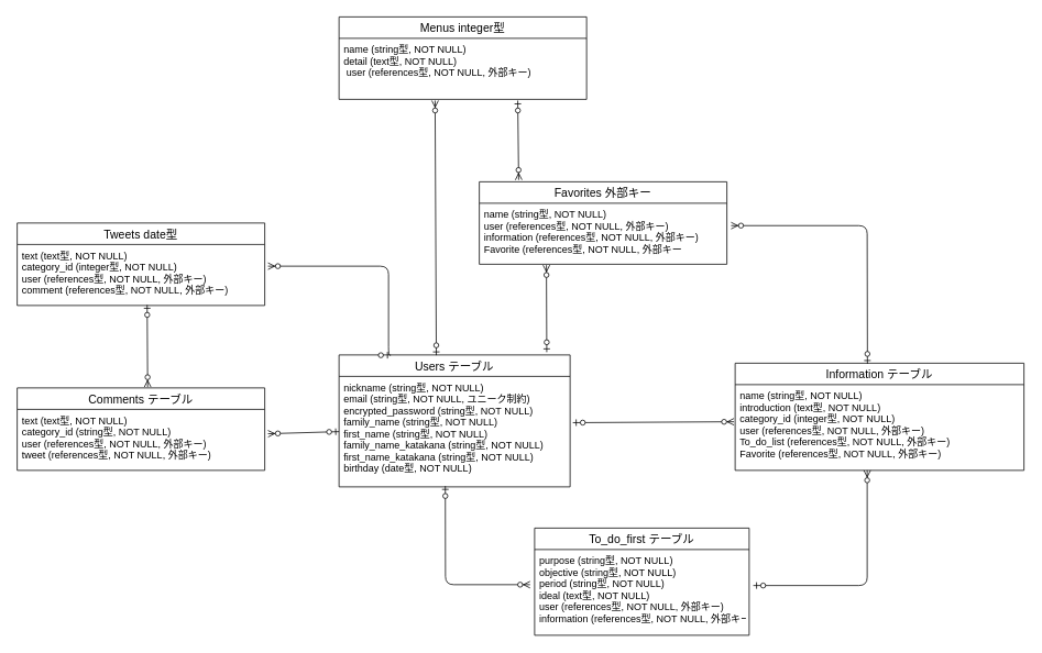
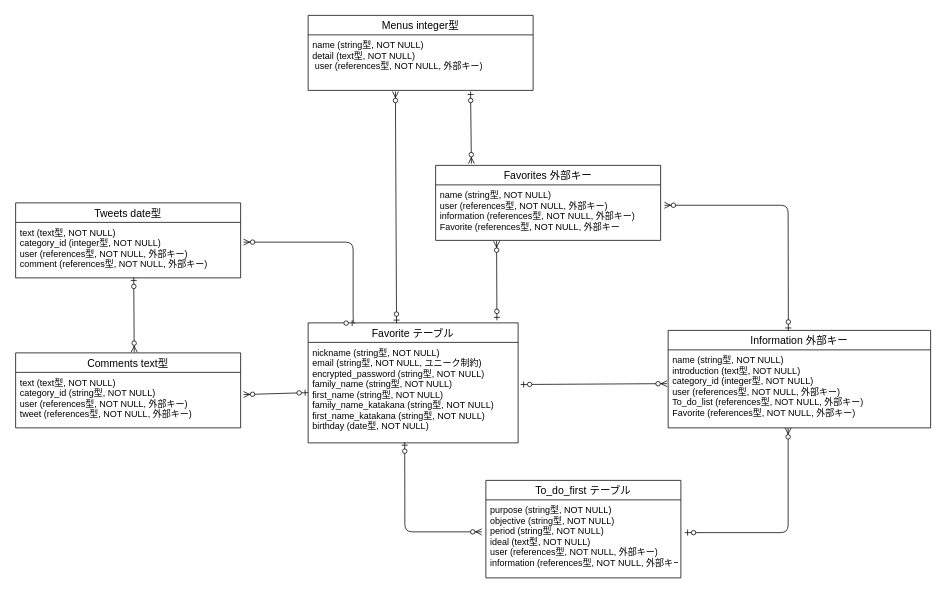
  <mxCell id="0" />
  <mxCell id="1" parent="0" />
  <mxCell id="2" value="" style="group" parent="1" vertex="1" connectable="0"><mxGeometry x="20" y="220" width="1220" height="550" as="geometry" /></mxCell>
- <mxCell id="3" value="Comments テーブル" style="swimlane;fontStyle=0;childLayout=stackLayout;horizontal=1;startSize=26;horizontalStack=0;resizeParent=1;resizeParentMax=0;resizeLast=0;collapsible=1;marginBottom=0;align=center;fontSize=14;" parent="2" vertex="1"><mxGeometry y="250" width="300" height="100" as="geometry" /></mxCell>
+ <mxCell id="3" value="Comments text型" style="swimlane;fontStyle=0;childLayout=stackLayout;horizontal=1;startSize=26;horizontalStack=0;resizeParent=1;resizeParentMax=0;resizeLast=0;collapsible=1;marginBottom=0;align=center;fontSize=14;" parent="2" vertex="1"><mxGeometry y="250" width="300" height="100" as="geometry" /></mxCell>
  <mxCell id="4" value="text (text型, NOT NULL)&#10;category_id (string型, NOT NULL)&#10;user (references型, NOT NULL, 外部キー)&#10;tweet (references型, NOT NULL, 外部キー)" style="text;strokeColor=none;fillColor=none;spacingLeft=4;spacingRight=4;overflow=hidden;rotatable=0;points=[[0,0.5],[1,0.5]];portConstraint=eastwest;fontSize=12;" parent="3" vertex="1"><mxGeometry y="26" width="300" height="74" as="geometry" /></mxCell>
  <mxCell id="5" value="Favorites 外部キー" style="swimlane;fontStyle=0;childLayout=stackLayout;horizontal=1;startSize=26;horizontalStack=0;resizeParent=1;resizeParentMax=0;resizeLast=0;collapsible=1;marginBottom=0;align=center;fontSize=14;" parent="2" vertex="1"><mxGeometry x="560" width="300" height="100" as="geometry" /></mxCell>
  <mxCell id="6" value="name (string型, NOT NULL)&#10;user (references型, NOT NULL, 外部キー)&#10;information (references型, NOT NULL, 外部キー)&#10;Favorite (references型, NOT NULL, 外部キー " style="text;strokeColor=none;fillColor=none;spacingLeft=4;spacingRight=4;overflow=hidden;rotatable=0;points=[[0,0.5],[1,0.5]];portConstraint=eastwest;fontSize=12;" parent="5" vertex="1"><mxGeometry y="26" width="300" height="74" as="geometry" /></mxCell>
  <mxCell id="7" value="Tweets date型" style="swimlane;fontStyle=0;childLayout=stackLayout;horizontal=1;startSize=26;horizontalStack=0;resizeParent=1;resizeParentMax=0;resizeLast=0;collapsible=1;marginBottom=0;align=center;fontSize=14;" parent="2" vertex="1"><mxGeometry y="50" width="300" height="100" as="geometry" /></mxCell>
  <mxCell id="8" value="text (text型, NOT NULL)&#10;category_id (integer型, NOT NULL)&#10;user (references型, NOT NULL, 外部キー)&#10;comment (references型, NOT NULL, 外部キー)" style="text;strokeColor=none;fillColor=none;spacingLeft=4;spacingRight=4;overflow=hidden;rotatable=0;points=[[0,0.5],[1,0.5]];portConstraint=eastwest;fontSize=12;" parent="7" vertex="1"><mxGeometry y="26" width="300" height="74" as="geometry" /></mxCell>
- <mxCell id="9" value="Users テーブル" style="swimlane;fontStyle=0;childLayout=stackLayout;horizontal=1;startSize=26;horizontalStack=0;resizeParent=1;resizeParentMax=0;resizeLast=0;collapsible=1;marginBottom=0;align=center;fontSize=14;" parent="2" vertex="1"><mxGeometry x="390" y="210" width="280" height="160" as="geometry" /></mxCell>
+ <mxCell id="9" value="Favorite テーブル" style="swimlane;fontStyle=0;childLayout=stackLayout;horizontal=1;startSize=26;horizontalStack=0;resizeParent=1;resizeParentMax=0;resizeLast=0;collapsible=1;marginBottom=0;align=center;fontSize=14;" parent="2" vertex="1"><mxGeometry x="390" y="210" width="280" height="160" as="geometry" /></mxCell>
  <mxCell id="10" value="nickname (string型, NOT NULL)&#10;email (string型, NOT NULL, ユニーク制約)&#10;encrypted_password (string型, NOT NULL)&#10;family_name (string型, NOT NULL)&#10;first_name (string型, NOT NULL)&#10;family_name_katakana (string型, NOT NULL)&#10;first_name_katakana (string型, NOT NULL)&#10;birthday (date型, NOT NULL)" style="text;strokeColor=none;fillColor=none;spacingLeft=4;spacingRight=4;overflow=hidden;rotatable=0;points=[[0,0.5],[1,0.5]];portConstraint=eastwest;fontSize=12;" parent="9" vertex="1"><mxGeometry y="26" width="280" height="134" as="geometry" /></mxCell>
- <mxCell id="11" value="Information テーブル" style="swimlane;fontStyle=0;childLayout=stackLayout;horizontal=1;startSize=26;horizontalStack=0;resizeParent=1;resizeParentMax=0;resizeLast=0;collapsible=1;marginBottom=0;align=center;fontSize=14;" parent="2" vertex="1"><mxGeometry x="870" y="220" width="350" height="130" as="geometry"><mxRectangle x="450" y="120" width="120" height="26" as="alternateBounds" /></mxGeometry></mxCell>
+ <mxCell id="11" value="Information 外部キー" style="swimlane;fontStyle=0;childLayout=stackLayout;horizontal=1;startSize=26;horizontalStack=0;resizeParent=1;resizeParentMax=0;resizeLast=0;collapsible=1;marginBottom=0;align=center;fontSize=14;" parent="2" vertex="1"><mxGeometry x="870" y="220" width="350" height="130" as="geometry"><mxRectangle x="450" y="120" width="120" height="26" as="alternateBounds" /></mxGeometry></mxCell>
  <mxCell id="12" value="name (string型, NOT NULL)&#10;introduction (text型, NOT NULL)&#10;category_id (integer型, NOT NULL)&#10;user (references型, NOT NULL, 外部キー)&#10;To_do_list (references型, NOT NULL, 外部キー)&#10;Favorite (references型, NOT NULL, 外部キー)" style="text;strokeColor=none;fillColor=none;spacingLeft=4;spacingRight=4;overflow=hidden;rotatable=0;points=[[0,0.5],[1,0.5]];portConstraint=eastwest;fontSize=12;" parent="11" vertex="1"><mxGeometry y="26" width="350" height="104" as="geometry" /></mxCell>
  <mxCell id="13" value="To_do_first テーブル" style="swimlane;fontStyle=0;childLayout=stackLayout;horizontal=1;startSize=26;horizontalStack=0;resizeParent=1;resizeParentMax=0;resizeLast=0;collapsible=1;marginBottom=0;align=center;fontSize=14;" parent="2" vertex="1"><mxGeometry x="627" y="420" width="260" height="130" as="geometry" /></mxCell>
  <mxCell id="14" value="purpose (string型, NOT NULL)&#10;objective (string型, NOT NULL)&#10;period (string型, NOT NULL)&#10;ideal (text型, NOT NULL)&#10;user (references型, NOT NULL, 外部キー)&#10;information (references型, NOT NULL, 外部キー)" style="text;strokeColor=none;fillColor=none;spacingLeft=4;spacingRight=4;overflow=hidden;rotatable=0;points=[[0,0.5],[1,0.5]];portConstraint=eastwest;fontSize=12;" parent="13" vertex="1"><mxGeometry y="26" width="260" height="104" as="geometry" /></mxCell>
  <mxCell id="15" value="" style="fontSize=12;html=1;endArrow=ERzeroToMany;startArrow=ERzeroToOne;entryX=-0.004;entryY=0.433;entryDx=0;entryDy=0;exitX=1.012;exitY=0.419;exitDx=0;exitDy=0;exitPerimeter=0;entryPerimeter=0;" parent="2" source="10" target="12" edge="1"><mxGeometry width="100" height="100" relative="1" as="geometry"><mxPoint x="690" y="139.956" as="sourcePoint" /><mxPoint x="860" y="141.988" as="targetPoint" /></mxGeometry></mxCell>
  <mxCell id="16" value="" style="edgeStyle=elbowEdgeStyle;fontSize=12;html=1;endArrow=ERzeroToMany;startArrow=ERzeroToOne;entryX=-0.021;entryY=0.41;entryDx=0;entryDy=0;entryPerimeter=0;exitX=0.46;exitY=0.993;exitDx=0;exitDy=0;exitPerimeter=0;" parent="2" source="10" target="14" edge="1"><mxGeometry width="100" height="100" relative="1" as="geometry"><mxPoint x="500" y="410" as="sourcePoint" /><mxPoint x="623.36" y="564.136" as="targetPoint" /><Array as="points"><mxPoint x="519" y="430" /><mxPoint x="519" y="440" /><mxPoint x="520" y="440" /><mxPoint x="490" y="500" /></Array></mxGeometry></mxCell>
  <mxCell id="17" value="" style="edgeStyle=elbowEdgeStyle;fontSize=12;html=1;endArrow=ERzeroToMany;startArrow=ERzeroToOne;exitX=1.019;exitY=0.42;exitDx=0;exitDy=0;exitPerimeter=0;entryX=0.457;entryY=1;entryDx=0;entryDy=0;entryPerimeter=0;" parent="2" source="14" target="12" edge="1"><mxGeometry width="100" height="100" relative="1" as="geometry"><mxPoint x="1030" y="380" as="sourcePoint" /><mxPoint x="1020" y="370" as="targetPoint" /><Array as="points"><mxPoint x="1030" y="430" /><mxPoint x="1030" y="420" /><mxPoint x="1020" y="360" /><mxPoint x="1020" y="420" /><mxPoint x="1079" y="430" /><mxPoint x="930" y="500" /><mxPoint x="1020" y="510" /></Array></mxGeometry></mxCell>
  <mxCell id="18" value="" style="fontSize=12;html=1;endArrow=ERzeroToMany;startArrow=ERzeroToOne;exitX=0;exitY=0.5;exitDx=0;exitDy=0;entryX=1.013;entryY=0.4;entryDx=0;entryDy=0;entryPerimeter=0;" parent="2" source="10" target="4" edge="1"><mxGeometry width="100" height="100" relative="1" as="geometry"><mxPoint x="220" y="120" as="sourcePoint" /><mxPoint x="300" y="440" as="targetPoint" /></mxGeometry></mxCell>
  <mxCell id="19" value="" style="fontSize=12;html=1;endArrow=ERzeroToMany;startArrow=ERzeroToOne;exitX=0.525;exitY=0.992;exitDx=0;exitDy=0;exitPerimeter=0;entryX=0.527;entryY=-0.01;entryDx=0;entryDy=0;entryPerimeter=0;" parent="2" source="8" target="3" edge="1"><mxGeometry width="100" height="100" relative="1" as="geometry"><mxPoint x="210" y="131.4" as="sourcePoint" /><mxPoint x="117" y="220" as="targetPoint" /></mxGeometry></mxCell>
  <mxCell id="20" value="" style="edgeStyle=elbowEdgeStyle;fontSize=12;html=1;endArrow=ERzeroToMany;startArrow=ERzeroToOne;entryX=1.013;entryY=0.356;entryDx=0;entryDy=0;entryPerimeter=0;exitX=0.224;exitY=0.002;exitDx=0;exitDy=0;exitPerimeter=0;" parent="2" source="9" target="8" edge="1"><mxGeometry width="100" height="100" relative="1" as="geometry"><mxPoint x="450" y="140" as="sourcePoint" /><mxPoint x="553.68" y="150.786" as="targetPoint" /><Array as="points"><mxPoint x="450" y="130" /><mxPoint x="440" y="70" /><mxPoint x="450" y="130" /><mxPoint x="440" y="130" /><mxPoint x="520" y="210" /><mxPoint x="520" y="210" /><mxPoint x="520" y="90" /><mxPoint x="571" y="100" /></Array></mxGeometry></mxCell>
  <mxCell id="21" value="" style="edgeStyle=elbowEdgeStyle;fontSize=12;html=1;endArrow=ERzeroToMany;startArrow=ERzeroToOne;entryX=1.017;entryY=0.367;entryDx=0;entryDy=0;entryPerimeter=0;exitX=0.458;exitY=0.006;exitDx=0;exitDy=0;exitPerimeter=0;" parent="2" source="11" target="6" edge="1"><mxGeometry width="100" height="100" relative="1" as="geometry"><mxPoint x="1030" y="198" as="sourcePoint" /><mxPoint x="900.12" y="137.12" as="targetPoint" /><Array as="points"><mxPoint x="1030" y="110" /><mxPoint x="1020" y="180" /><mxPoint x="1020" y="130" /><mxPoint x="1040" y="120" /><mxPoint x="1030" y="200" /><mxPoint x="1030" y="200" /><mxPoint x="1030" y="190" /><mxPoint x="1020" y="140" /><mxPoint x="1080" y="90" /><mxPoint x="1020" y="170" /><mxPoint x="1020" y="90" /><mxPoint x="1050" y="70" /><mxPoint x="1020" y="170" /><mxPoint x="1010" y="160" /><mxPoint x="1010" y="80" /></Array></mxGeometry></mxCell>
  <mxCell id="22" value="" style="fontSize=12;html=1;endArrow=ERzeroToMany;startArrow=ERzeroToOne;entryX=0.271;entryY=1.014;entryDx=0;entryDy=0;entryPerimeter=0;exitX=0.899;exitY=-0.021;exitDx=0;exitDy=0;exitPerimeter=0;" parent="2" source="9" target="6" edge="1"><mxGeometry width="100" height="100" relative="1" as="geometry"><mxPoint x="570" y="160" as="sourcePoint" /><mxPoint x="771.5" y="165.992" as="targetPoint" /></mxGeometry></mxCell>
  <mxCell id="23" value="Menus integer型" style="swimlane;fontStyle=0;childLayout=stackLayout;horizontal=1;startSize=26;horizontalStack=0;resizeParent=1;resizeParentMax=0;resizeLast=0;collapsible=1;marginBottom=0;align=center;fontSize=14;" vertex="1" parent="1"><mxGeometry x="410" y="20" width="300" height="100" as="geometry" /></mxCell>
  <mxCell id="24" value="name (string型, NOT NULL)&#10;detail (text型, NOT NULL)&#10; user (references型, NOT NULL, 外部キー)" style="text;strokeColor=none;fillColor=none;spacingLeft=4;spacingRight=4;overflow=hidden;rotatable=0;points=[[0,0.5],[1,0.5]];portConstraint=eastwest;fontSize=12;" vertex="1" parent="23"><mxGeometry y="26" width="300" height="74" as="geometry" /></mxCell>
  <mxCell id="25" value="" style="fontSize=12;html=1;endArrow=ERzeroToMany;startArrow=ERzeroToOne;exitX=0.421;exitY=0.002;exitDx=0;exitDy=0;exitPerimeter=0;entryX=0.388;entryY=1.02;entryDx=0;entryDy=0;entryPerimeter=0;" edge="1" parent="1" source="9" target="24"><mxGeometry width="100" height="100" relative="1" as="geometry"><mxPoint x="500.42" y="235.6" as="sourcePoint" /><mxPoint x="520" y="160" as="targetPoint" /></mxGeometry></mxCell>
  <mxCell id="26" value="" style="fontSize=12;html=1;endArrow=ERzeroToMany;startArrow=ERzeroToOne;exitX=0.722;exitY=1.02;exitDx=0;exitDy=0;exitPerimeter=0;entryX=0.159;entryY=-0.023;entryDx=0;entryDy=0;entryPerimeter=0;" edge="1" parent="1" source="24" target="5"><mxGeometry width="100" height="100" relative="1" as="geometry"><mxPoint x="650" y="210" as="sourcePoint" /><mxPoint x="720" y="180" as="targetPoint" /></mxGeometry></mxCell>
